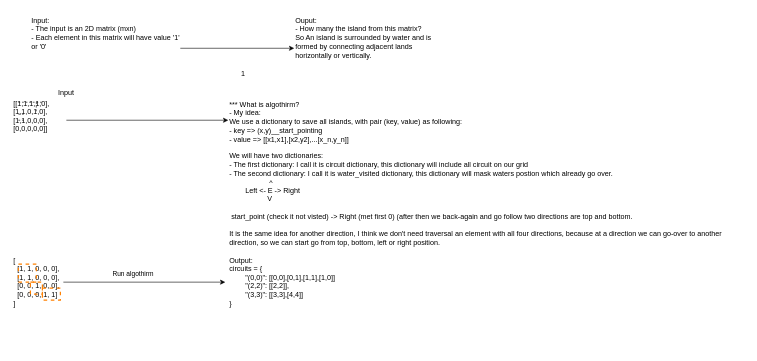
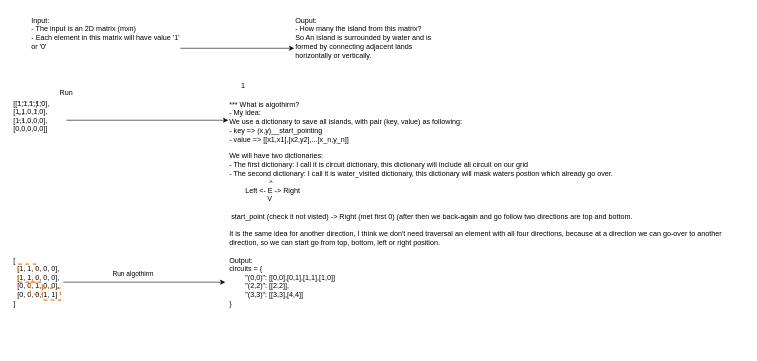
  <mxCell id="0" />
  <mxCell id="1" parent="0" />
  <mxCell id="2" value="Input:&lt;br&gt;- The input is an 2D matrix (mxn)&lt;div&gt;- Each element in this matrix will have value '1' or '0'&lt;/div&gt;" style="text;html=1;align=left;verticalAlign=top;whiteSpace=wrap;rounded=0;" parent="1" vertex="1"><mxGeometry x="50" y="20" width="250" height="120" as="geometry" /></mxCell>
  <mxCell id="3" value="Ouput:&lt;br&gt;- How many the island from this matrix?&lt;div&gt;So An island is surrounded by water and is formed by connecting adjacent lands horizontally or vertically.&lt;/div&gt;" style="text;html=1;align=left;verticalAlign=top;whiteSpace=wrap;rounded=0;" parent="1" vertex="1"><mxGeometry x="490" y="20" width="250" height="120" as="geometry" /></mxCell>
  <mxCell id="4" value="" style="endArrow=classic;html=1;rounded=0;exitX=1;exitY=0.5;exitDx=0;exitDy=0;" parent="1" source="2" target="3" edge="1"><mxGeometry width="50" height="50" relative="1" as="geometry"><mxPoint x="410" y="250" as="sourcePoint" /><mxPoint x="460" y="200" as="targetPoint" /></mxGeometry></mxCell>
  <mxCell id="5" value="[&lt;span style=&quot;background-color: initial;&quot;&gt;[1,1,1,1,0],&lt;/span&gt;&lt;div&gt;&lt;span style=&quot;background-color: initial;&quot;&gt;[1,1,0,1,0],&lt;/span&gt;&lt;/div&gt;&lt;div&gt;&lt;span style=&quot;background-color: initial;&quot;&gt;[1,1,0,0,0],&lt;/span&gt;&lt;/div&gt;&lt;div&gt;&lt;span style=&quot;background-color: initial;&quot;&gt;[0,0,0,0,0]&lt;/span&gt;&lt;span style=&quot;background-color: initial;&quot;&gt;]&lt;/span&gt;&lt;/div&gt;" style="text;html=1;align=left;verticalAlign=top;resizable=0;points=[];autosize=1;strokeColor=none;fillColor=none;" parent="1" vertex="1"><mxGeometry x="20" y="158" width="80" height="70" as="geometry" /></mxCell>
  <mxCell id="6" value="" style="endArrow=classic;html=1;rounded=0;" parent="1" edge="1"><mxGeometry width="50" height="50" relative="1" as="geometry"><mxPoint x="110" y="200" as="sourcePoint" /><mxPoint x="380" y="200" as="targetPoint" /><Array as="points" /></mxGeometry></mxCell>
- <mxCell id="7" value="Input" style="text;html=1;align=center;verticalAlign=middle;whiteSpace=wrap;rounded=0;" parent="1" vertex="1"><mxGeometry x="80" y="140" width="60" height="30" as="geometry" /></mxCell>
- <mxCell id="8" value="1" style="text;html=1;align=center;verticalAlign=middle;whiteSpace=wrap;rounded=0;" parent="1" vertex="1"><mxGeometry x="375" y="108" width="60" height="30" as="geometry" /></mxCell>
+ <mxCell id="7" value="Run" style="text;html=1;align=center;verticalAlign=middle;whiteSpace=wrap;rounded=0;" parent="1" vertex="1"><mxGeometry x="80" y="140" width="60" height="30" as="geometry" /></mxCell>
+ <mxCell id="8" value="1" style="text;html=1;align=center;verticalAlign=middle;whiteSpace=wrap;rounded=0;" parent="1" vertex="1"><mxGeometry x="375" y="128" width="60" height="30" as="geometry" /></mxCell>
  <mxCell id="9" value="" style="endArrow=none;html=1;rounded=0;dashed=1;" parent="1" edge="1"><mxGeometry width="50" height="50" relative="1" as="geometry"><mxPoint x="30" y="170" as="sourcePoint" /><mxPoint x="70" y="170" as="targetPoint" /></mxGeometry></mxCell>
  <mxCell id="10" value="" style="endArrow=none;html=1;rounded=0;dashed=1;" parent="1" edge="1"><mxGeometry width="50" height="50" relative="1" as="geometry"><mxPoint x="30" y="200" as="sourcePoint" /><mxPoint x="40" y="200" as="targetPoint" /></mxGeometry></mxCell>
  <mxCell id="11" value="*** What is algothirm?&lt;div&gt;- My idea:&lt;/div&gt;&lt;div&gt;We use a dictionary to save all islands, with pair (key, value) as following:&lt;br&gt;- key =&amp;gt; (x,y)__start_pointing&lt;/div&gt;&lt;div&gt;- value =&amp;gt; [[x1,x1],[x2,y2],...[x_n,y_n]]&lt;/div&gt;&lt;div&gt;&lt;br&gt;&lt;/div&gt;&lt;div&gt;We will have two dictionaries:&lt;br&gt;- The first dictionary: I call it is circuit dictionary, this dictionary will include all circuit on our grid&lt;/div&gt;&lt;div&gt;- The second dictionary: I call it is water_visited dictionary, this dictionary will mask waters postion which already go over.&lt;br&gt;&lt;span style=&quot;white-space: pre;&quot;&gt;&#09;&lt;/span&gt;&amp;nbsp; &amp;nbsp; &amp;nbsp; &amp;nbsp; &amp;nbsp; &amp;nbsp; ^&lt;/div&gt;&lt;div&gt;&amp;nbsp;&lt;span style=&quot;white-space: pre;&quot;&gt;&#09;&lt;/span&gt;Left &amp;lt;-&amp;nbsp;E -&amp;gt; Right&lt;br&gt;&lt;/div&gt;&lt;div&gt;&amp;nbsp; &amp;nbsp;&lt;span style=&quot;white-space: pre;&quot;&gt;&#09;&lt;/span&gt;&lt;span style=&quot;white-space: pre;&quot;&gt;&#09;&lt;/span&gt;&amp;nbsp; &amp;nbsp;V&lt;/div&gt;&lt;div&gt;&lt;span style=&quot;background-color: initial;&quot;&gt;&amp;nbsp;&lt;/span&gt;&lt;/div&gt;&lt;div&gt;&amp;nbsp;start_point (check it not visted) -&amp;gt; Right (met first 0) (after then we back-again and go follow two directions are top and bottom.&lt;/div&gt;&lt;div&gt;&lt;br&gt;&lt;/div&gt;&lt;div&gt;It is the same idea for another direction, I think we don't need traversal an element with all four directions, because at a direction we can go-over to another direction, so we can start go from top, bottom, left or right position.&lt;/div&gt;&lt;div&gt;&lt;br&gt;&lt;/div&gt;&lt;div&gt;&lt;br&gt;&lt;/div&gt;" style="text;html=1;align=left;verticalAlign=top;whiteSpace=wrap;rounded=0;" parent="1" vertex="1"><mxGeometry x="380" y="160" width="860" height="250" as="geometry" /></mxCell>
  <mxCell id="12" value="" style="endArrow=none;html=1;rounded=0;dashed=1;" parent="1" edge="1"><mxGeometry width="50" height="50" relative="1" as="geometry"><mxPoint x="30" y="190" as="sourcePoint" /><mxPoint x="40" y="190" as="targetPoint" /></mxGeometry></mxCell>
  <mxCell id="13" value="" style="endArrow=none;html=1;rounded=0;dashed=1;" parent="1" edge="1"><mxGeometry width="50" height="50" relative="1" as="geometry"><mxPoint x="60" y="170" as="sourcePoint" /><mxPoint x="59.72" y="188" as="targetPoint" /></mxGeometry></mxCell>
  <mxCell id="14" value="[&lt;div&gt;&amp;nbsp; [1, 1, 0, 0, 0],&lt;/div&gt;&lt;div&gt;&amp;nbsp; [1, 1, 0, 0, 0],&lt;/div&gt;&lt;div&gt;&amp;nbsp; [0, 0, 1, 0, 0],&lt;/div&gt;&lt;div&gt;&amp;nbsp; [0, 0, 0, 1, 1]&lt;/div&gt;&lt;div&gt;]&lt;/div&gt;" style="text;html=1;align=left;verticalAlign=top;resizable=0;points=[];autosize=1;strokeColor=none;fillColor=none;" vertex="1" parent="1"><mxGeometry x="20" y="420" width="100" height="100" as="geometry" /></mxCell>
  <mxCell id="15" value="" style="rounded=0;whiteSpace=wrap;html=1;fillColor=none;strokeColor=#FF8000;strokeWidth=2;dashed=1;" vertex="1" parent="1"><mxGeometry x="30" y="440" width="30" height="30" as="geometry" /></mxCell>
  <mxCell id="16" value="" style="rounded=0;whiteSpace=wrap;html=1;fillColor=none;strokeColor=#FF8000;strokeWidth=2;dashed=1;" vertex="1" parent="1"><mxGeometry x="70" y="480" width="30" height="20" as="geometry" /></mxCell>
  <mxCell id="17" value="" style="rounded=0;whiteSpace=wrap;html=1;fillColor=none;strokeColor=#FF8000;strokeWidth=2;dashed=1;" vertex="1" parent="1"><mxGeometry x="50" y="470" width="20" height="20" as="geometry" /></mxCell>
  <mxCell id="18" value="" style="endArrow=classic;html=1;rounded=0;" edge="1" parent="1"><mxGeometry width="50" height="50" relative="1" as="geometry"><mxPoint x="105" y="470" as="sourcePoint" /><mxPoint x="375" y="470" as="targetPoint" /><Array as="points" /></mxGeometry></mxCell>
  <mxCell id="19" value="Run algothirm" style="edgeLabel;html=1;align=center;verticalAlign=middle;resizable=0;points=[];" vertex="1" connectable="0" parent="18"><mxGeometry x="-0.184" relative="1" as="geometry"><mxPoint x="5" y="-15" as="offset" /></mxGeometry></mxCell>
  <mxCell id="20" value="Output:&lt;br&gt;circuits = {&lt;div&gt;&lt;span style=&quot;white-space: pre;&quot;&gt;&#09;&lt;/span&gt;&quot;(0,0)&quot;: [[0,0],[0,1],[1,1],[1,0]]&lt;br&gt;&lt;/div&gt;&lt;div&gt;&lt;span style=&quot;white-space: pre;&quot;&gt;&#09;&lt;/span&gt;&quot;(2,2)&quot;: [[2,2]],&lt;br&gt;&lt;/div&gt;&lt;div&gt;&lt;span style=&quot;white-space: pre;&quot;&gt;&#09;&lt;/span&gt;&quot;(3,3)&quot;: [[3,3],[4,4]]&lt;br&gt;&lt;/div&gt;&lt;div&gt;}&lt;/div&gt;" style="text;html=1;align=left;verticalAlign=top;whiteSpace=wrap;rounded=0;" vertex="1" parent="1"><mxGeometry x="380" y="420" width="310" height="160" as="geometry" /></mxCell>
